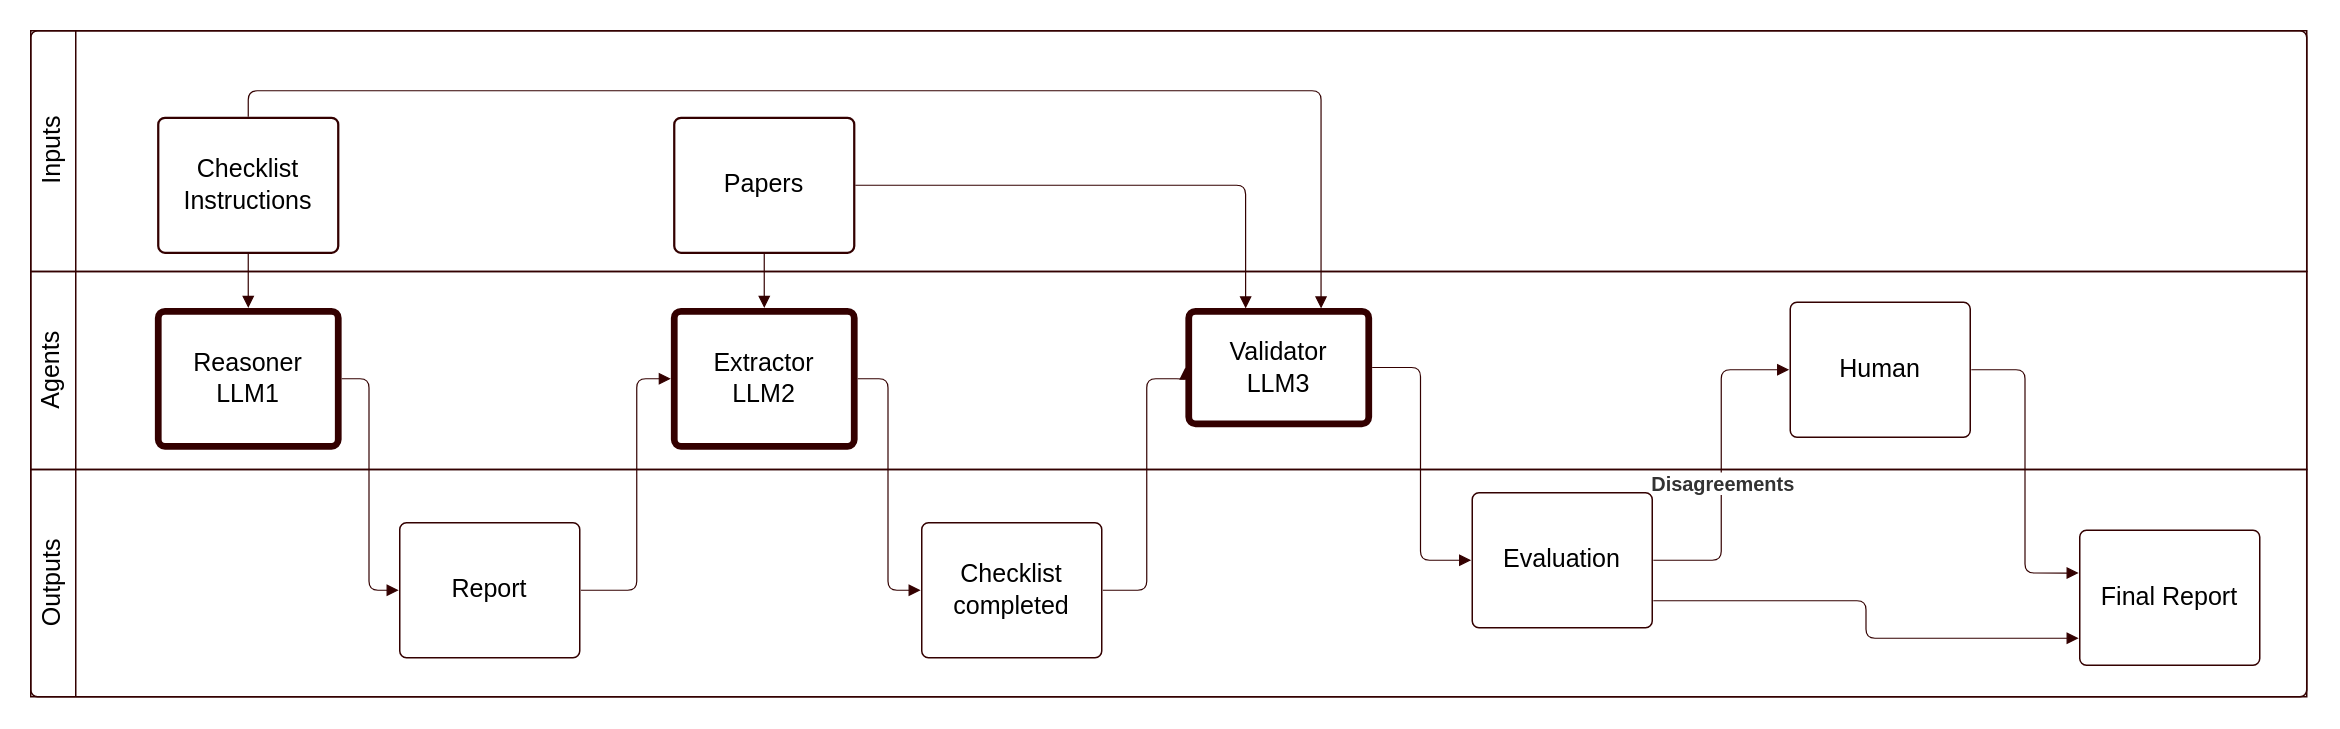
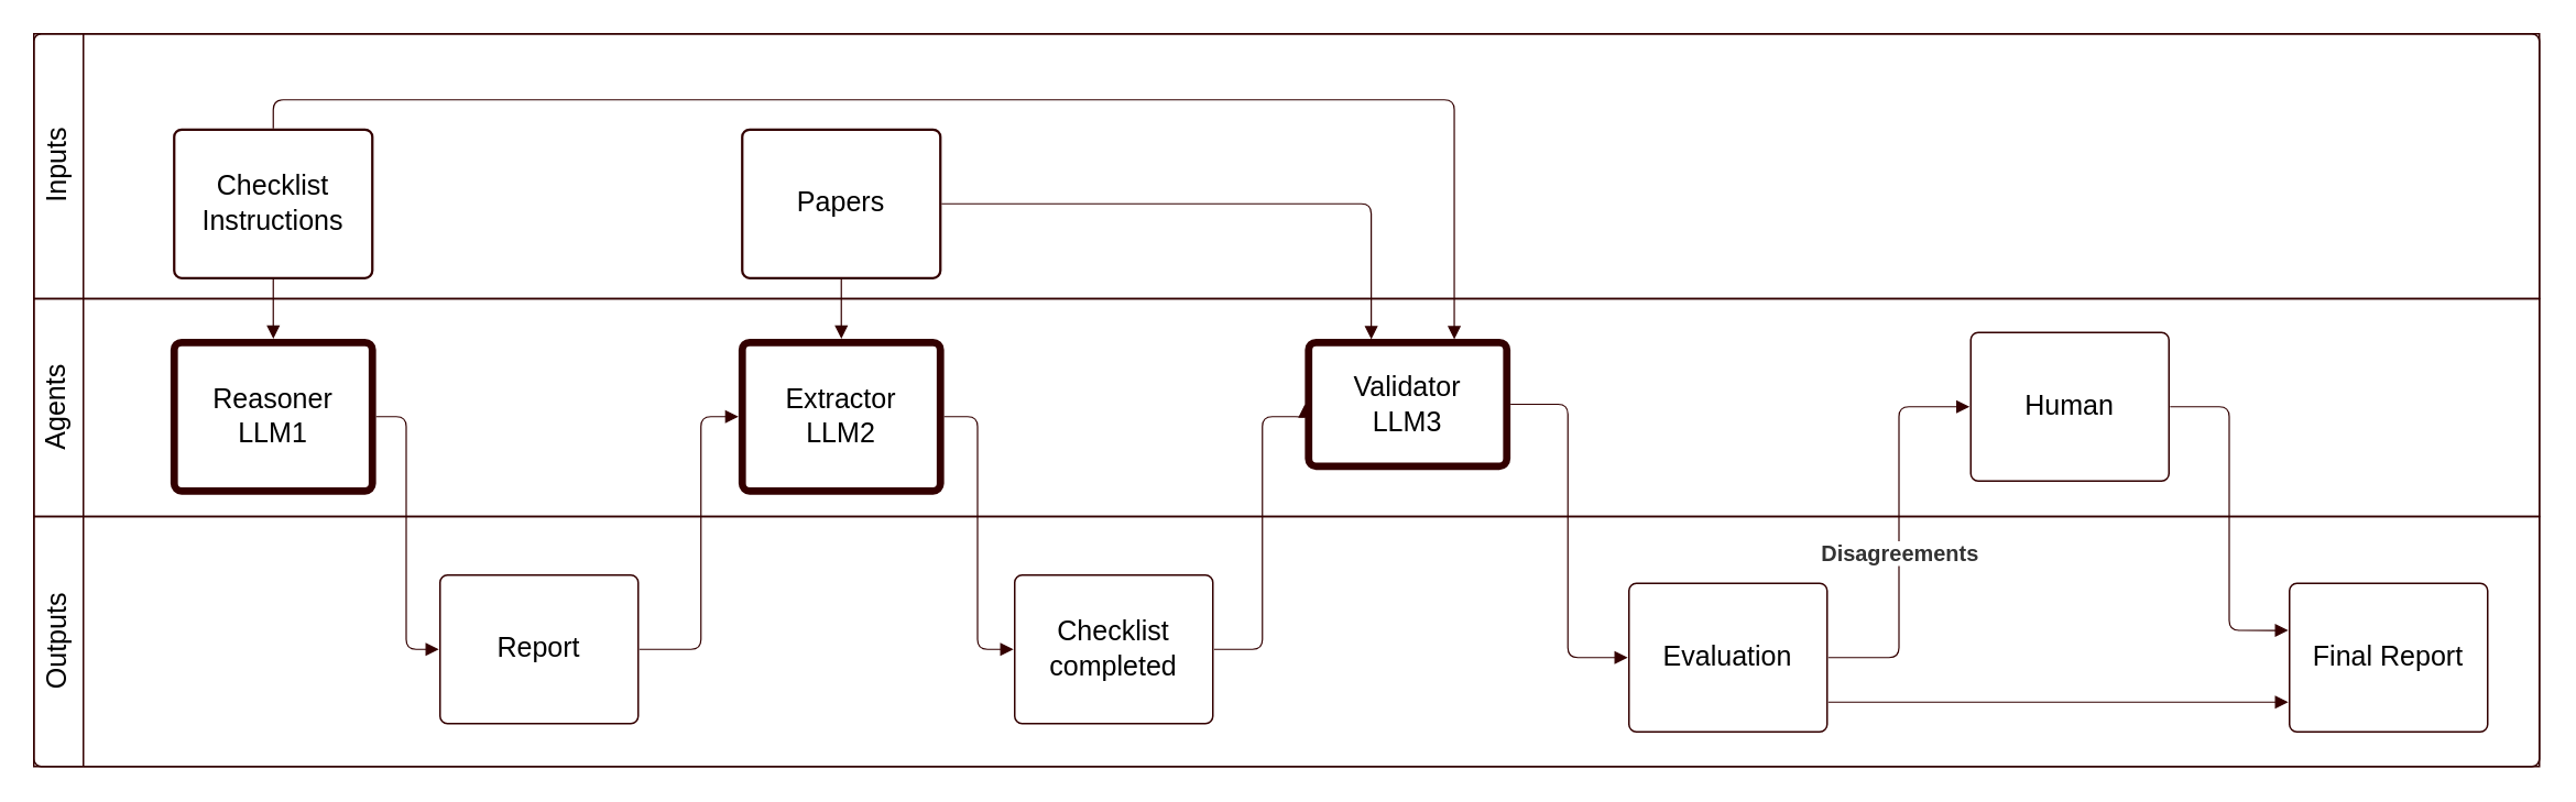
  <mxCell id="0" />
  <mxCell id="1" parent="0" />
  <mxCell id="2" value="" style="fillColor=none;strokeColor=#330000;pointerEvents=0;fontStyle=0;html=1;whiteSpace=wrap;container=1;collapsible=0;childLayout=stackLayout;resizeParent=1;dropTarget=0;horizontalStack=0;fontSize=13;spacing=0;rounded=1;absoluteArcSize=1;arcSize=9;horizontal=0;strokeWidth=NaN;" parent="1" vertex="1"><mxGeometry x="20" y="20" width="1517.334" height="444" isRotated="1" as="geometry" /></mxCell>
  <mxCell id="3" value="Inputs" style="swimlane;html=1;whiteSpace=wrap;connectable=0;fontStyle=0;startSize=30;dropTarget=0;rounded=0;horizontal=0;spacing=0;strokeColor=#330000;fillColor=none;strokeWidth=NaN;container=1;pointerEvents=0;collapsible=0;recursiveResize=0;fontSize=16.7;" parent="2" vertex="1"><mxGeometry width="1517.334" height="160.5" as="geometry" /></mxCell>
  <mxCell id="4" value="Agents" style="swimlane;html=1;whiteSpace=wrap;connectable=0;fontStyle=0;startSize=30;dropTarget=0;rounded=0;horizontal=0;spacing=0;strokeColor=#330000;fillColor=none;strokeWidth=NaN;container=1;pointerEvents=0;collapsible=0;recursiveResize=0;fontSize=16.7;" parent="2" vertex="1"><mxGeometry y="160.5" width="1517.334" height="132" as="geometry" /></mxCell>
  <mxCell id="5" value="Outputs" style="swimlane;html=1;whiteSpace=wrap;connectable=0;fontStyle=0;startSize=30;dropTarget=0;rounded=0;horizontal=0;spacing=0;strokeColor=#330000;fillColor=none;strokeWidth=NaN;container=1;pointerEvents=0;collapsible=0;recursiveResize=0;fontSize=16.7;" parent="2" vertex="1"><mxGeometry y="292.5" width="1517.334" height="151.5" as="geometry" /></mxCell>
  <mxCell id="6" value="Reasoner LLM1" style="html=1;overflow=block;blockSpacing=1;whiteSpace=wrap;fontSize=16.7;fontColor=default;spacing=9;strokeColor=#330000;strokeOpacity=100;fillOpacity=100;rounded=1;absoluteArcSize=1;arcSize=9;fillColor=none;strokeWidth=4.5;lucidId=lMESaBkdij4Y;" parent="1" vertex="1"><mxGeometry x="105" y="207" width="120" height="90" as="geometry" /></mxCell>
  <mxCell id="7" value="" style="html=1;jettySize=18;whiteSpace=wrap;fontSize=13;strokeColor=#330000;strokeOpacity=100;strokeWidth=0.8;rounded=1;arcSize=12;edgeStyle=orthogonalEdgeStyle;startArrow=none;endArrow=block;endFill=1;exitX=1.019;exitY=0.5;exitPerimeter=0;entryX=-0.006;entryY=0.5;entryPerimeter=0;lucidId=CMES1pZAAfqx;fillColor=none;" parent="1" source="6" target="8" edge="1"><mxGeometry width="100" height="100" relative="1" as="geometry"><Array as="points" /></mxGeometry></mxCell>
  <mxCell id="8" value="Report" style="html=1;overflow=block;blockSpacing=1;whiteSpace=wrap;fontSize=16.7;spacing=9;strokeColor=#330000;rounded=1;absoluteArcSize=1;arcSize=9;fillColor=none;strokeWidth=NaN;lucidId=EMESftruALFM;" parent="1" vertex="1"><mxGeometry x="266" y="348" width="120" height="90" as="geometry" /></mxCell>
  <mxCell id="9" value="Extractor LLM2" style="html=1;overflow=block;blockSpacing=1;whiteSpace=wrap;fontSize=16.7;fontColor=default;spacing=9;strokeColor=#330000;strokeOpacity=100;fillOpacity=100;rounded=1;absoluteArcSize=1;arcSize=9;fillColor=none;strokeWidth=4.5;lucidId=MMESUJ.7pgVm;" parent="1" vertex="1"><mxGeometry x="449" y="207" width="120" height="90" as="geometry" /></mxCell>
  <mxCell id="10" value="" style="html=1;jettySize=18;whiteSpace=wrap;fontSize=13;strokeColor=#330000;strokeOpacity=100;strokeWidth=0.8;rounded=1;arcSize=12;edgeStyle=orthogonalEdgeStyle;startArrow=none;endArrow=block;endFill=1;exitX=1.019;exitY=0.5;exitPerimeter=0;entryX=-0.006;entryY=0.5;entryPerimeter=0;lucidId=eNESwrUB_AmQ;fillColor=none;" parent="1" source="9" target="11" edge="1"><mxGeometry width="100" height="100" relative="1" as="geometry"><Array as="points" /></mxGeometry></mxCell>
  <mxCell id="11" value="Checklist completed" style="html=1;overflow=block;blockSpacing=1;whiteSpace=wrap;fontSize=16.7;spacing=9;strokeColor=#330000;rounded=1;absoluteArcSize=1;arcSize=9;fillColor=none;strokeWidth=NaN;lucidId=eNES9iovbzyj;" parent="1" vertex="1"><mxGeometry x="614" y="348" width="120" height="90" as="geometry" /></mxCell>
  <mxCell id="12" value="Checklist Instructions" style="html=1;overflow=block;blockSpacing=1;whiteSpace=wrap;fontSize=16.7;fontColor=default;spacing=9;strokeColor=#330000;strokeOpacity=100;fillOpacity=100;rounded=1;absoluteArcSize=1;arcSize=9;fillColor=none;strokeWidth=1.5;lucidId=ANESiStECeQy;" parent="1" vertex="1"><mxGeometry x="105" y="78" width="120" height="90" as="geometry" /></mxCell>
  <mxCell id="13" value="" style="html=1;jettySize=18;whiteSpace=wrap;fontSize=13;strokeColor=#330000;strokeOpacity=100;strokeWidth=0.8;rounded=1;arcSize=12;edgeStyle=orthogonalEdgeStyle;startArrow=none;endArrow=block;endFill=1;exitX=0.5;exitY=1.008;exitPerimeter=0;entryX=0.5;entryY=-0.025;entryPerimeter=0;lucidId=HNES81fqy.lr;fillColor=none;" parent="1" source="12" target="6" edge="1"><mxGeometry width="100" height="100" relative="1" as="geometry"><Array as="points" /></mxGeometry></mxCell>
  <mxCell id="14" value="" style="html=1;jettySize=18;whiteSpace=wrap;fontSize=13;strokeColor=#330000;strokeOpacity=100;strokeWidth=0.8;rounded=1;arcSize=12;edgeStyle=orthogonalEdgeStyle;startArrow=none;endArrow=block;endFill=1;exitX=0.5;exitY=1.008;exitPerimeter=0;entryX=0.5;entryY=-0.025;entryPerimeter=0;lucidId=xPES.e1_Slbt;fillColor=none;" parent="1" source="27" target="9" edge="1"><mxGeometry width="100" height="100" relative="1" as="geometry"><Array as="points" /></mxGeometry></mxCell>
  <mxCell id="15" value="" style="html=1;jettySize=18;whiteSpace=wrap;fontSize=13;strokeColor=#330000;strokeOpacity=100;strokeWidth=0.8;rounded=1;arcSize=12;edgeStyle=orthogonalEdgeStyle;startArrow=none;endArrow=block;endFill=1;exitX=1.006;exitY=0.5;exitPerimeter=0;entryX=-0.019;entryY=0.5;entryPerimeter=0;lucidId=oPESbT13PvIj;fillColor=none;" parent="1" source="8" target="9" edge="1"><mxGeometry width="100" height="100" relative="1" as="geometry"><Array as="points"><mxPoint x="424" y="393" /><mxPoint x="424" y="252" /></Array></mxGeometry></mxCell>
  <mxCell id="16" value="" style="html=1;jettySize=18;whiteSpace=wrap;fontSize=13;strokeColor=#330000;strokeOpacity=100;strokeWidth=0.8;rounded=1;arcSize=12;edgeStyle=orthogonalEdgeStyle;startArrow=none;endArrow=block;endFill=1;exitX=0.5;exitY=-0.008;exitPerimeter=0;entryX=0.735;entryY=-0.025;entryPerimeter=0;lucidId=yWESpYsTjVdX;fillColor=none;" parent="1" source="12" target="17" edge="1"><mxGeometry width="100" height="100" relative="1" as="geometry"><Array as="points" /></mxGeometry></mxCell>
  <mxCell id="17" value="Validator LLM3" style="html=1;overflow=block;blockSpacing=1;whiteSpace=wrap;fontSize=16.7;fontColor=default;spacing=9;strokeColor=#330000;strokeOpacity=100;fillOpacity=100;rounded=1;absoluteArcSize=1;arcSize=9;fillColor=none;strokeWidth=4.5;lucidId=YPESUbvm0_V.;" parent="1" vertex="1"><mxGeometry x="792" y="207" width="120" height="75" as="geometry" /></mxCell>
  <mxCell id="18" value="" style="html=1;jettySize=18;whiteSpace=wrap;fontSize=13;strokeColor=#330000;strokeOpacity=100;strokeWidth=0.8;rounded=1;arcSize=12;edgeStyle=orthogonalEdgeStyle;startArrow=none;endArrow=block;endFill=1;exitX=1.006;exitY=0.5;exitPerimeter=0;entryX=-0.019;entryY=0.5;entryPerimeter=0;lucidId=aQESAylXyqgc;fillColor=none;" parent="1" source="11" target="17" edge="1"><mxGeometry width="100" height="100" relative="1" as="geometry"><Array as="points"><mxPoint x="764" y="393" /><mxPoint x="764" y="252" /></Array></mxGeometry></mxCell>
- <mxCell id="19" value="Evaluation" style="html=1;overflow=block;blockSpacing=1;whiteSpace=wrap;fontSize=16.7;spacing=9;strokeColor=#330000;rounded=1;absoluteArcSize=1;arcSize=9;fillColor=none;strokeWidth=NaN;lucidId=jQES~DEDrfyK;" parent="1" vertex="1"><mxGeometry x="981" y="328" width="120" height="90" as="geometry" /></mxCell>
+ <mxCell id="19" value="Evaluation" style="html=1;overflow=block;blockSpacing=1;whiteSpace=wrap;fontSize=16.7;spacing=9;strokeColor=#330000;rounded=1;absoluteArcSize=1;arcSize=9;fillColor=none;strokeWidth=NaN;lucidId=jQES~DEDrfyK;" parent="1" vertex="1"><mxGeometry x="986" y="353" width="120" height="90" as="geometry" /></mxCell>
  <mxCell id="20" value="" style="html=1;jettySize=18;whiteSpace=wrap;fontSize=13;strokeColor=#330000;strokeOpacity=100;strokeWidth=0.8;rounded=1;arcSize=12;edgeStyle=orthogonalEdgeStyle;startArrow=none;endArrow=block;endFill=1;exitX=1.019;exitY=0.5;exitPerimeter=0;entryX=-0.006;entryY=0.5;entryPerimeter=0;lucidId=rQESOTMk~ZJ3;fillColor=none;" parent="1" source="17" target="19" edge="1"><mxGeometry width="100" height="100" relative="1" as="geometry"><Array as="points" /></mxGeometry></mxCell>
  <mxCell id="21" value="Human" style="html=1;overflow=block;blockSpacing=1;whiteSpace=wrap;fontSize=16.7;spacing=9;strokeColor=#330000;rounded=1;absoluteArcSize=1;arcSize=9;fillColor=none;strokeWidth=NaN;lucidId=yQESR6AR3G-_;" parent="1" vertex="1"><mxGeometry x="1193" y="201" width="120" height="90" as="geometry" /></mxCell>
  <mxCell id="22" value="" style="html=1;jettySize=18;whiteSpace=wrap;fontSize=13;strokeColor=#330000;strokeOpacity=100;strokeWidth=0.8;rounded=1;arcSize=12;edgeStyle=orthogonalEdgeStyle;startArrow=none;endArrow=block;endFill=1;exitX=1.006;exitY=0.5;exitPerimeter=0;entryX=-0.006;entryY=0.5;entryPerimeter=0;lucidId=IQESYatSSTmb;fillColor=none;" parent="1" source="19" target="21" edge="1"><mxGeometry width="100" height="100" relative="1" as="geometry"><Array as="points" /></mxGeometry></mxCell>
  <mxCell id="23" value="Disagreements" style="text;html=1;resizable=0;labelBackgroundColor=default;align=center;verticalAlign=middle;fontStyle=1;fontColor=#333333;fontSize=13.3;" parent="22" vertex="1"><mxGeometry x="-0.108" relative="1" as="geometry" /></mxCell>
  <mxCell id="24" value="Final Report" style="html=1;overflow=block;blockSpacing=1;whiteSpace=wrap;fontSize=16.7;spacing=9;strokeColor=#330000;rounded=1;absoluteArcSize=1;arcSize=9;fillColor=none;strokeWidth=NaN;lucidId=RQESWExT5-r0;" parent="1" vertex="1"><mxGeometry x="1386" y="353" width="120" height="90" as="geometry" /></mxCell>
  <mxCell id="25" value="" style="html=1;jettySize=18;whiteSpace=wrap;fontSize=13;strokeColor=#330000;strokeOpacity=100;strokeWidth=0.8;rounded=1;arcSize=12;edgeStyle=orthogonalEdgeStyle;startArrow=none;endArrow=block;endFill=1;exitX=1.006;exitY=0.5;exitPerimeter=0;entryX=-0.006;entryY=0.317;entryPerimeter=0;lucidId=1QESxCid2lw4;fillColor=none;" parent="1" source="21" target="24" edge="1"><mxGeometry width="100" height="100" relative="1" as="geometry"><Array as="points" /></mxGeometry></mxCell>
  <mxCell id="26" value="" style="html=1;jettySize=18;whiteSpace=wrap;fontSize=13;strokeColor=#330000;strokeOpacity=100;strokeWidth=0.8;rounded=1;arcSize=12;edgeStyle=orthogonalEdgeStyle;startArrow=none;endArrow=block;endFill=1;exitX=1.006;exitY=0.8;exitPerimeter=0;entryX=-0.006;entryY=0.8;entryPerimeter=0;lucidId=8QESv_3oYUg7;fillColor=none;" parent="1" source="19" target="24" edge="1"><mxGeometry width="100" height="100" relative="1" as="geometry"><Array as="points" /></mxGeometry></mxCell>
  <mxCell id="27" value="Papers" style="html=1;overflow=block;blockSpacing=1;whiteSpace=wrap;fontSize=16.7;spacing=9;strokeColor=#330000;strokeOpacity=100;fillOpacity=100;rounded=1;absoluteArcSize=1;arcSize=9;fillColor=none;strokeWidth=1.5;lucidId=5OESUx_H7KHS;" parent="1" vertex="1"><mxGeometry x="449" y="78" width="120" height="90" as="geometry" /></mxCell>
  <mxCell id="28" value="" style="html=1;jettySize=18;whiteSpace=wrap;fontSize=13;strokeColor=#330000;strokeOpacity=100;strokeWidth=0.8;rounded=1;arcSize=12;edgeStyle=orthogonalEdgeStyle;startArrow=none;endArrow=block;endFill=1;exitX=1.006;exitY=0.5;exitPerimeter=0;entryX=0.316;entryY=-0.025;entryPerimeter=0;lucidId=JWESOWV1f0EX;fillColor=none;" parent="1" source="27" target="17" edge="1"><mxGeometry width="100" height="100" relative="1" as="geometry"><Array as="points" /></mxGeometry></mxCell>
